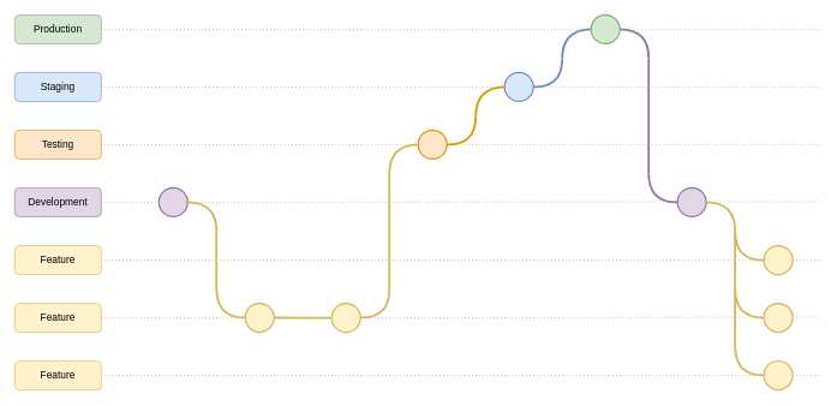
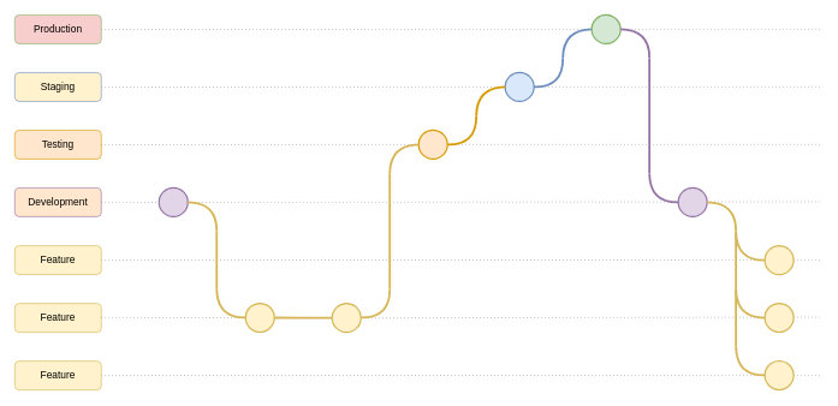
  <mxCell id="0" />
  <mxCell id="1" parent="0" />
  <mxCell id="2" style="edgeStyle=none;rounded=0;orthogonalLoop=1;jettySize=auto;html=1;exitX=1;exitY=0.5;exitDx=0;exitDy=0;elbow=vertical;endArrow=none;endFill=0;dashed=1;fillColor=#f5f5f5;strokeColor=#666666;dashPattern=1 4;strokeWidth=1;" edge="1" parent="1"><mxGeometry relative="1" as="geometry"><mxPoint x="1140" y="519.997" as="targetPoint" /><mxPoint x="140" y="520.33" as="sourcePoint" /></mxGeometry></mxCell>
  <mxCell id="3" style="edgeStyle=none;rounded=0;orthogonalLoop=1;jettySize=auto;html=1;exitX=1;exitY=0.5;exitDx=0;exitDy=0;elbow=vertical;endArrow=none;endFill=0;dashed=1;fillColor=#f5f5f5;strokeColor=#666666;dashPattern=1 4;strokeWidth=1;" edge="1" parent="1" source="41"><mxGeometry relative="1" as="geometry"><mxPoint x="1140" y="439.417" as="targetPoint" /><mxPoint x="140" y="439.75" as="sourcePoint" /></mxGeometry></mxCell>
  <mxCell id="4" style="edgeStyle=none;rounded=0;orthogonalLoop=1;jettySize=auto;html=1;exitX=1;exitY=0.5;exitDx=0;exitDy=0;elbow=vertical;endArrow=none;endFill=0;dashed=1;fillColor=#f5f5f5;strokeColor=#666666;dashPattern=1 4;strokeWidth=1;" edge="1" parent="1"><mxGeometry relative="1" as="geometry"><mxPoint x="1140" y="359.997" as="targetPoint" /><mxPoint x="140" y="360.33" as="sourcePoint" /></mxGeometry></mxCell>
  <mxCell id="5" style="edgeStyle=none;rounded=0;orthogonalLoop=1;jettySize=auto;html=1;exitX=1;exitY=0.5;exitDx=0;exitDy=0;elbow=vertical;endArrow=none;endFill=0;dashed=1;fillColor=#f5f5f5;strokeColor=#666666;dashPattern=1 4;strokeWidth=1;" edge="1" parent="1" source="36"><mxGeometry relative="1" as="geometry"><mxPoint x="1140" y="279.287" as="targetPoint" /><mxPoint x="140" y="279.62" as="sourcePoint" /></mxGeometry></mxCell>
  <mxCell id="6" style="edgeStyle=none;rounded=0;orthogonalLoop=1;jettySize=auto;html=1;exitX=1;exitY=0.5;exitDx=0;exitDy=0;elbow=vertical;endArrow=none;endFill=0;dashed=1;fillColor=#f5f5f5;strokeColor=#666666;dashPattern=1 4;strokeWidth=1;" edge="1" parent="1"><mxGeometry relative="1" as="geometry"><mxPoint x="1140" y="199.747" as="targetPoint" /><mxPoint x="140" y="200.08" as="sourcePoint" /></mxGeometry></mxCell>
  <mxCell id="7" style="edgeStyle=none;rounded=0;orthogonalLoop=1;jettySize=auto;html=1;exitX=1;exitY=0.5;exitDx=0;exitDy=0;elbow=vertical;endArrow=none;endFill=0;dashed=1;fillColor=#f5f5f5;strokeColor=#666666;dashPattern=1 4;strokeWidth=1;" edge="1" parent="1"><mxGeometry relative="1" as="geometry"><mxPoint x="1140" y="119.747" as="targetPoint" /><mxPoint x="140" y="120.08" as="sourcePoint" /></mxGeometry></mxCell>
  <mxCell id="8" style="edgeStyle=none;rounded=0;orthogonalLoop=1;jettySize=auto;html=1;exitX=1;exitY=0.5;exitDx=0;exitDy=0;elbow=vertical;endArrow=none;endFill=0;dashed=1;fillColor=#f5f5f5;strokeColor=#666666;dashPattern=1 4;strokeWidth=1;" edge="1" parent="1"><mxGeometry relative="1" as="geometry"><mxPoint x="1140" y="39.747" as="targetPoint" /><mxPoint x="140" y="40.08" as="sourcePoint" /></mxGeometry></mxCell>
  <mxCell id="9" style="edgeStyle=orthogonalEdgeStyle;curved=1;rounded=0;orthogonalLoop=1;jettySize=auto;html=1;exitX=1;exitY=0.5;exitDx=0;exitDy=0;endArrow=none;endFill=0;dashed=1;dashPattern=1 4;" edge="1" parent="1"><mxGeometry relative="1" as="geometry"><mxPoint x="860" y="440.25" as="sourcePoint" /><mxPoint x="860" y="440.25" as="targetPoint" /></mxGeometry></mxCell>
  <mxCell id="10" style="edgeStyle=orthogonalEdgeStyle;curved=1;rounded=0;orthogonalLoop=1;jettySize=auto;html=1;exitX=1;exitY=0.5;exitDx=0;exitDy=0;endArrow=none;endFill=0;dashed=1;dashPattern=1 4;" edge="1" parent="1"><mxGeometry relative="1" as="geometry"><mxPoint x="860" y="520.25" as="sourcePoint" /><mxPoint x="860" y="520.25" as="targetPoint" /></mxGeometry></mxCell>
  <mxCell id="11" style="edgeStyle=orthogonalEdgeStyle;curved=1;rounded=0;orthogonalLoop=1;jettySize=auto;html=1;exitX=0;exitY=0.5;exitDx=0;exitDy=0;entryX=0;entryY=0;entryDx=0;entryDy=0;endArrow=none;endFill=0;fillColor=#dae8fc;strokeColor=#6c8ebf;strokeWidth=3;" edge="1" parent="1"><mxGeometry relative="1" as="geometry"><mxPoint x="780" y="80" as="targetPoint" /><mxPoint x="820" y="40" as="sourcePoint" /></mxGeometry></mxCell>
  <mxCell id="12" value="" style="ellipse;whiteSpace=wrap;html=1;aspect=fixed;fillColor=#dae8fc;strokeColor=#6c8ebf;strokeWidth=2;" vertex="1" parent="1"><mxGeometry x="700" y="100" width="40" height="40" as="geometry" /></mxCell>
  <mxCell id="13" style="edgeStyle=orthogonalEdgeStyle;curved=1;rounded=0;orthogonalLoop=1;jettySize=auto;html=1;exitX=1;exitY=0.5;exitDx=0;exitDy=0;entryX=1;entryY=1;entryDx=0;entryDy=0;endArrow=none;endFill=0;fillColor=#dae8fc;strokeColor=#6c8ebf;strokeWidth=3;" edge="1" parent="1"><mxGeometry relative="1" as="geometry"><mxPoint x="740" y="120" as="sourcePoint" /><mxPoint x="780" y="80" as="targetPoint" /></mxGeometry></mxCell>
  <mxCell id="14" value="" style="ellipse;whiteSpace=wrap;html=1;aspect=fixed;fillColor=#d5e8d4;strokeColor=#82b366;strokeWidth=2;" vertex="1" parent="1"><mxGeometry x="820" y="20" width="40" height="40" as="geometry" /></mxCell>
  <mxCell id="15" value="" style="ellipse;whiteSpace=wrap;html=1;aspect=fixed;fillColor=#e1d5e7;strokeColor=#9673a6;strokeWidth=2;" vertex="1" parent="1"><mxGeometry x="940" y="260" width="40" height="40" as="geometry" /></mxCell>
  <mxCell id="16" style="edgeStyle=orthogonalEdgeStyle;rounded=0;orthogonalLoop=1;jettySize=auto;html=1;exitX=1;exitY=0.5;exitDx=0;exitDy=0;entryX=0.5;entryY=0;entryDx=0;entryDy=0;curved=1;endArrow=none;endFill=0;strokeWidth=3;fillColor=#e1d5e7;strokeColor=#9673a6;" edge="1" parent="1"><mxGeometry relative="1" as="geometry"><mxPoint x="900" y="79.75" as="targetPoint" /><mxPoint x="860" y="39.75" as="sourcePoint" /></mxGeometry></mxCell>
  <mxCell id="17" style="edgeStyle=orthogonalEdgeStyle;curved=1;rounded=0;orthogonalLoop=1;jettySize=auto;html=1;exitX=0;exitY=0.5;exitDx=0;exitDy=0;entryX=0.5;entryY=1;entryDx=0;entryDy=0;endArrow=none;endFill=0;strokeWidth=3;fillColor=#e1d5e7;strokeColor=#9673a6;" edge="1" parent="1"><mxGeometry relative="1" as="geometry"><mxPoint x="900" y="240" as="targetPoint" /><mxPoint x="940" y="280" as="sourcePoint" /></mxGeometry></mxCell>
  <mxCell id="18" style="edgeStyle=orthogonalEdgeStyle;curved=1;rounded=0;orthogonalLoop=1;jettySize=auto;html=1;endArrow=none;endFill=0;strokeWidth=3;fillColor=#e1d5e7;strokeColor=#9673a6;" edge="1" parent="1"><mxGeometry relative="1" as="geometry"><mxPoint x="900" y="240" as="targetPoint" /><mxPoint x="900" y="80" as="sourcePoint" /></mxGeometry></mxCell>
  <mxCell id="19" value="" style="ellipse;whiteSpace=wrap;html=1;aspect=fixed;fillColor=#fff2cc;strokeColor=#d6b656;strokeWidth=2;" vertex="1" parent="1"><mxGeometry x="1060" y="500.25" width="40" height="40" as="geometry" /></mxCell>
  <mxCell id="20" style="edgeStyle=orthogonalEdgeStyle;rounded=0;orthogonalLoop=1;jettySize=auto;html=1;exitX=1;exitY=0.5;exitDx=0;exitDy=0;entryX=0.5;entryY=0;entryDx=0;entryDy=0;curved=1;endArrow=none;endFill=0;strokeWidth=3;fillColor=#fff2cc;strokeColor=#d6b656;" edge="1" parent="1"><mxGeometry relative="1" as="geometry"><mxPoint x="1020" y="320" as="targetPoint" /><mxPoint x="980" y="280" as="sourcePoint" /></mxGeometry></mxCell>
  <mxCell id="21" style="edgeStyle=orthogonalEdgeStyle;curved=1;rounded=0;orthogonalLoop=1;jettySize=auto;html=1;exitX=0;exitY=0.5;exitDx=0;exitDy=0;entryX=0.5;entryY=1;entryDx=0;entryDy=0;endArrow=none;endFill=0;strokeWidth=3;fillColor=#fff2cc;strokeColor=#d6b656;" edge="1" parent="1"><mxGeometry relative="1" as="geometry"><mxPoint x="1020" y="480.01" as="targetPoint" /><mxPoint x="1060" y="520.01" as="sourcePoint" /></mxGeometry></mxCell>
  <mxCell id="22" style="edgeStyle=orthogonalEdgeStyle;curved=1;rounded=0;orthogonalLoop=1;jettySize=auto;html=1;endArrow=none;endFill=0;strokeWidth=3;fillColor=#fff2cc;strokeColor=#d6b656;" edge="1" parent="1"><mxGeometry relative="1" as="geometry"><mxPoint x="1020" y="480.01" as="targetPoint" /><mxPoint x="1020" y="400.01" as="sourcePoint" /></mxGeometry></mxCell>
  <mxCell id="23" style="edgeStyle=orthogonalEdgeStyle;curved=1;rounded=0;orthogonalLoop=1;jettySize=auto;html=1;exitX=0;exitY=0.5;exitDx=0;exitDy=0;entryX=0.5;entryY=1;entryDx=0;entryDy=0;endArrow=none;endFill=0;strokeWidth=3;fillColor=#fff2cc;strokeColor=#d6b656;" edge="1" parent="1"><mxGeometry relative="1" as="geometry"><mxPoint x="1020" y="400.25" as="targetPoint" /><mxPoint x="1060" y="440.25" as="sourcePoint" /></mxGeometry></mxCell>
  <mxCell id="24" value="" style="ellipse;whiteSpace=wrap;html=1;aspect=fixed;fillColor=#fff2cc;strokeColor=#d6b656;strokeWidth=2;" vertex="1" parent="1"><mxGeometry x="1060" y="420.25" width="40" height="40" as="geometry" /></mxCell>
  <mxCell id="25" style="edgeStyle=orthogonalEdgeStyle;curved=1;rounded=0;orthogonalLoop=1;jettySize=auto;html=1;exitX=0;exitY=0.5;exitDx=0;exitDy=0;entryX=0;entryY=0;entryDx=0;entryDy=0;endArrow=none;endFill=0;fillColor=#ffe6cc;strokeColor=#d79b00;strokeWidth=3;" edge="1" parent="1"><mxGeometry relative="1" as="geometry"><mxPoint x="660" y="160" as="targetPoint" /><mxPoint x="700" y="120" as="sourcePoint" /></mxGeometry></mxCell>
  <mxCell id="26" style="edgeStyle=orthogonalEdgeStyle;curved=1;rounded=0;orthogonalLoop=1;jettySize=auto;html=1;exitX=1;exitY=0.5;exitDx=0;exitDy=0;entryX=1;entryY=1;entryDx=0;entryDy=0;endArrow=none;endFill=0;fillColor=#ffe6cc;strokeColor=#d79b00;strokeWidth=3;" edge="1" parent="1"><mxGeometry relative="1" as="geometry"><mxPoint x="620" y="200" as="sourcePoint" /><mxPoint x="660" y="160" as="targetPoint" /></mxGeometry></mxCell>
  <mxCell id="27" value="" style="ellipse;whiteSpace=wrap;html=1;aspect=fixed;fillColor=#ffe6cc;strokeColor=#d79b00;strokeWidth=2;" vertex="1" parent="1"><mxGeometry x="580" y="180" width="40" height="40" as="geometry" /></mxCell>
  <mxCell id="28" value="Feature" style="rounded=1;whiteSpace=wrap;html=1;fillColor=#fff2cc;strokeColor=#d6b656;fontSize=14;" vertex="1" parent="1"><mxGeometry x="20" y="420.49" width="120" height="40" as="geometry" /></mxCell>
  <mxCell id="29" value="Feature" style="rounded=1;whiteSpace=wrap;html=1;fillColor=#fff2cc;strokeColor=#d6b656;fontSize=14;" vertex="1" parent="1"><mxGeometry x="20" y="500.49" width="120" height="40" as="geometry" /></mxCell>
- <mxCell id="30" value="Staging" style="rounded=1;whiteSpace=wrap;html=1;fillColor=#dae8fc;strokeColor=#6c8ebf;fontSize=14;" vertex="1" parent="1"><mxGeometry x="20" y="100" width="120" height="40" as="geometry" /></mxCell>
- <mxCell id="31" value="Development" style="rounded=1;whiteSpace=wrap;html=1;fillColor=#e1d5e7;strokeColor=#9673a6;fontSize=14;" vertex="1" parent="1"><mxGeometry x="20" y="260" width="120" height="40" as="geometry" /></mxCell>
+ <mxCell id="30" value="Staging" style="rounded=1;whiteSpace=wrap;html=1;fillColor=#fff2cc;strokeColor=#6c8ebf;fontSize=14;" vertex="1" parent="1"><mxGeometry x="20" y="100" width="120" height="40" as="geometry" /></mxCell>
+ <mxCell id="31" value="Development" style="rounded=1;whiteSpace=wrap;html=1;fillColor=#ffe6cc;strokeColor=#9673a6;fontSize=14;" vertex="1" parent="1"><mxGeometry x="20" y="260" width="120" height="40" as="geometry" /></mxCell>
  <mxCell id="32" value="Testing" style="rounded=1;whiteSpace=wrap;html=1;fillColor=#ffe6cc;strokeColor=#d79b00;fontSize=14;" vertex="1" parent="1"><mxGeometry x="20" y="180" width="120" height="40" as="geometry" /></mxCell>
- <mxCell id="33" value="Production" style="rounded=1;whiteSpace=wrap;html=1;fillColor=#d5e8d4;strokeColor=#82b366;fontSize=14;" vertex="1" parent="1"><mxGeometry x="20" y="20" width="120" height="40" as="geometry" /></mxCell>
+ <mxCell id="33" value="Production" style="rounded=1;whiteSpace=wrap;html=1;fillColor=#f8cecc;strokeColor=#82b366;fontSize=14;" vertex="1" parent="1"><mxGeometry x="20" y="20" width="120" height="40" as="geometry" /></mxCell>
  <mxCell id="34" value="Feature" style="rounded=1;whiteSpace=wrap;html=1;fillColor=#fff2cc;strokeColor=#d6b656;fontSize=14;" vertex="1" parent="1"><mxGeometry x="20" y="340.25" width="120" height="40" as="geometry" /></mxCell>
  <mxCell id="35" value="" style="edgeStyle=none;rounded=0;orthogonalLoop=1;jettySize=auto;html=1;exitX=1;exitY=0.5;exitDx=0;exitDy=0;elbow=vertical;endArrow=none;endFill=0;dashed=1;fillColor=#f5f5f5;strokeColor=#666666;dashPattern=1 4;strokeWidth=1;" edge="1" parent="1"><mxGeometry relative="1" as="geometry"><mxPoint x="220" y="280.13" as="targetPoint" /><mxPoint x="140" y="279.75" as="sourcePoint" /></mxGeometry></mxCell>
  <mxCell id="36" value="" style="ellipse;whiteSpace=wrap;html=1;aspect=fixed;fillColor=#e1d5e7;strokeColor=#9673a6;strokeWidth=2;" vertex="1" parent="1"><mxGeometry x="220" y="260" width="40" height="40" as="geometry" /></mxCell>
  <mxCell id="37" style="edgeStyle=orthogonalEdgeStyle;curved=1;rounded=0;orthogonalLoop=1;jettySize=auto;html=1;endArrow=none;endFill=0;strokeWidth=3;fillColor=#fff2cc;strokeColor=#d6b656;" edge="1" parent="1"><mxGeometry relative="1" as="geometry"><mxPoint x="1020" y="400.25" as="targetPoint" /><mxPoint x="1020" y="320.25" as="sourcePoint" /></mxGeometry></mxCell>
  <mxCell id="38" style="edgeStyle=orthogonalEdgeStyle;curved=1;rounded=0;orthogonalLoop=1;jettySize=auto;html=1;exitX=0;exitY=0.5;exitDx=0;exitDy=0;entryX=0.5;entryY=1;entryDx=0;entryDy=0;endArrow=none;endFill=0;strokeWidth=3;fillColor=#fff2cc;strokeColor=#d6b656;" edge="1" parent="1"><mxGeometry relative="1" as="geometry"><mxPoint x="1020" y="320.49" as="targetPoint" /><mxPoint x="1060" y="360.49" as="sourcePoint" /></mxGeometry></mxCell>
  <mxCell id="39" value="" style="ellipse;whiteSpace=wrap;html=1;aspect=fixed;fillColor=#fff2cc;strokeColor=#d6b656;strokeWidth=2;" vertex="1" parent="1"><mxGeometry x="1060" y="340.49" width="40" height="40" as="geometry" /></mxCell>
  <mxCell id="40" value="" style="edgeStyle=none;rounded=0;orthogonalLoop=1;jettySize=auto;html=1;exitX=1;exitY=0.5;exitDx=0;exitDy=0;elbow=vertical;endArrow=none;endFill=0;dashed=1;fillColor=#f5f5f5;strokeColor=#666666;dashPattern=1 4;strokeWidth=1;" edge="1" parent="1"><mxGeometry relative="1" as="geometry"><mxPoint x="460" y="440.601" as="targetPoint" /><mxPoint x="140" y="439.89" as="sourcePoint" /></mxGeometry></mxCell>
  <mxCell id="41" value="" style="ellipse;whiteSpace=wrap;html=1;aspect=fixed;fillColor=#fff2cc;strokeColor=#d6b656;strokeWidth=2;" vertex="1" parent="1"><mxGeometry x="460" y="420.49" width="40" height="40" as="geometry" /></mxCell>
  <mxCell id="42" style="edgeStyle=orthogonalEdgeStyle;rounded=0;orthogonalLoop=1;jettySize=auto;html=1;exitX=1;exitY=0.5;exitDx=0;exitDy=0;entryX=0;entryY=0.5;entryDx=0;entryDy=0;fillColor=#fff2cc;strokeColor=#d6b656;strokeWidth=3;endArrow=none;endFill=0;" edge="1" parent="1" source="43" target="41"><mxGeometry relative="1" as="geometry" /></mxCell>
  <mxCell id="43" value="" style="ellipse;whiteSpace=wrap;html=1;aspect=fixed;fillColor=#fff2cc;strokeColor=#d6b656;strokeWidth=2;" vertex="1" parent="1"><mxGeometry x="340" y="420.25" width="40" height="40" as="geometry" /></mxCell>
  <mxCell id="44" style="edgeStyle=orthogonalEdgeStyle;rounded=0;orthogonalLoop=1;jettySize=auto;html=1;exitX=1;exitY=0.5;exitDx=0;exitDy=0;entryX=0.5;entryY=0;entryDx=0;entryDy=0;curved=1;endArrow=none;endFill=0;strokeWidth=3;fillColor=#fff2cc;strokeColor=#d6b656;" edge="1" parent="1"><mxGeometry relative="1" as="geometry"><mxPoint x="300" y="320" as="targetPoint" /><mxPoint x="260" y="280" as="sourcePoint" /></mxGeometry></mxCell>
  <mxCell id="45" style="edgeStyle=orthogonalEdgeStyle;curved=1;rounded=0;orthogonalLoop=1;jettySize=auto;html=1;exitX=0;exitY=0.5;exitDx=0;exitDy=0;entryX=0.5;entryY=1;entryDx=0;entryDy=0;endArrow=none;endFill=0;strokeWidth=3;fillColor=#fff2cc;strokeColor=#d6b656;" edge="1" parent="1"><mxGeometry relative="1" as="geometry"><mxPoint x="300" y="400" as="targetPoint" /><mxPoint x="340" y="440" as="sourcePoint" /></mxGeometry></mxCell>
  <mxCell id="46" style="edgeStyle=orthogonalEdgeStyle;curved=1;rounded=0;orthogonalLoop=1;jettySize=auto;html=1;endArrow=none;endFill=0;strokeWidth=3;fillColor=#fff2cc;strokeColor=#d6b656;" edge="1" parent="1"><mxGeometry relative="1" as="geometry"><mxPoint x="300" y="400.25" as="targetPoint" /><mxPoint x="300" y="320.25" as="sourcePoint" /></mxGeometry></mxCell>
  <mxCell id="47" style="edgeStyle=orthogonalEdgeStyle;curved=1;rounded=0;orthogonalLoop=1;jettySize=auto;html=1;exitX=0;exitY=0.5;exitDx=0;exitDy=0;entryX=0.5;entryY=1;entryDx=0;entryDy=0;endArrow=none;endFill=0;strokeWidth=3;fillColor=#fff2cc;strokeColor=#d6b656;" edge="1" parent="1"><mxGeometry relative="1" as="geometry"><mxPoint x="540" y="400" as="targetPoint" /><mxPoint x="500" y="440" as="sourcePoint" /></mxGeometry></mxCell>
  <mxCell id="48" style="edgeStyle=orthogonalEdgeStyle;rounded=0;orthogonalLoop=1;jettySize=auto;html=1;exitX=1;exitY=0.5;exitDx=0;exitDy=0;entryX=0.5;entryY=0;entryDx=0;entryDy=0;curved=1;endArrow=none;endFill=0;strokeWidth=3;fillColor=#fff2cc;strokeColor=#d6b656;" edge="1" parent="1"><mxGeometry relative="1" as="geometry"><mxPoint x="540" y="240" as="targetPoint" /><mxPoint x="580" y="200" as="sourcePoint" /></mxGeometry></mxCell>
  <mxCell id="49" style="edgeStyle=orthogonalEdgeStyle;curved=1;rounded=0;orthogonalLoop=1;jettySize=auto;html=1;endArrow=none;endFill=0;strokeWidth=3;fillColor=#fff2cc;strokeColor=#d6b656;" edge="1" parent="1"><mxGeometry relative="1" as="geometry"><mxPoint x="540" y="400" as="targetPoint" /><mxPoint x="540" y="240" as="sourcePoint" /></mxGeometry></mxCell>
  <mxCell id="50" value="" style="rounded=0;whiteSpace=wrap;html=1;fillColor=none;strokeColor=none;rotation=45;" vertex="1" parent="1"><mxGeometry x="1130" y="528" width="10" height="10" as="geometry" /></mxCell>
